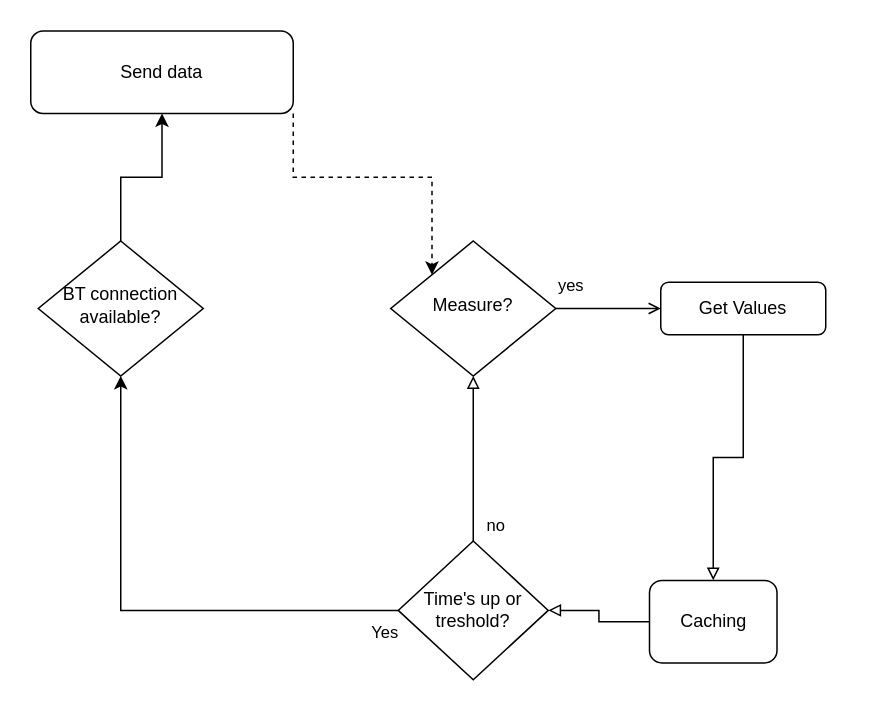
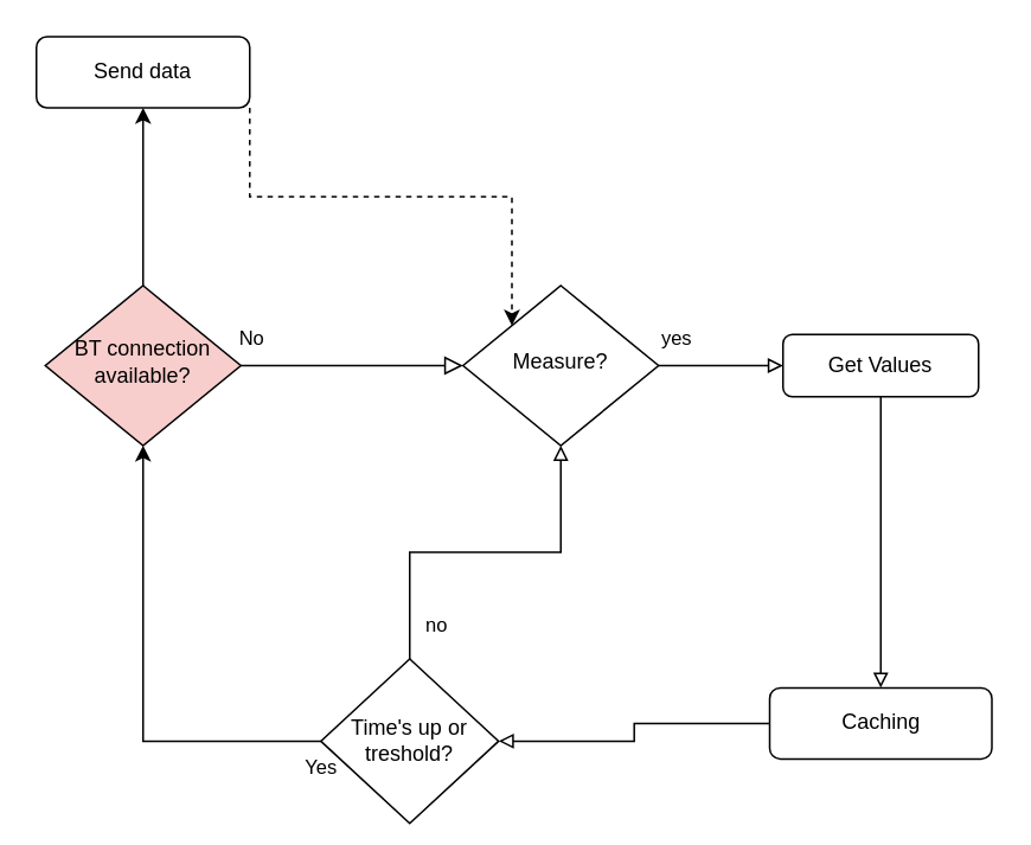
  <mxCell id="0" />
  <mxCell id="1" parent="0" />
+ <mxCell id="2" value="No" style="edgeStyle=orthogonalEdgeStyle;rounded=0;html=1;jettySize=auto;orthogonalLoop=1;fontSize=11;endArrow=block;endFill=0;endSize=8;strokeWidth=1;shadow=0;labelBackgroundColor=none;entryX=0;entryY=0.5;entryDx=0;entryDy=0;" parent="1" source="4" target="6" edge="1"><mxGeometry x="-0.899" y="15" relative="1" as="geometry"><mxPoint as="offset" /><mxPoint x="114" y="205" as="targetPoint" /></mxGeometry></mxCell>
  <mxCell id="3" style="edgeStyle=orthogonalEdgeStyle;rounded=0;orthogonalLoop=1;jettySize=auto;html=1;exitX=0.5;exitY=0;exitDx=0;exitDy=0;entryX=0.5;entryY=1;entryDx=0;entryDy=0;" edge="1" parent="1" source="4" target="10"><mxGeometry relative="1" as="geometry" /></mxCell>
- <mxCell id="4" value="BT connection available?" style="rhombus;whiteSpace=wrap;html=1;shadow=0;fontFamily=Helvetica;fontSize=12;align=center;strokeWidth=1;spacing=6;spacingTop=-4;" parent="1" vertex="1"><mxGeometry x="25" y="160" width="110" height="90" as="geometry" /></mxCell>
- <mxCell id="5" value="&lt;div&gt;yes&lt;/div&gt;" style="edgeStyle=orthogonalEdgeStyle;rounded=0;orthogonalLoop=1;jettySize=auto;html=1;entryX=0;entryY=0.5;entryDx=0;entryDy=0;endArrow=open;endFill=0;" parent="1" source="6" target="8" edge="1"><mxGeometry x="-0.714" y="15" relative="1" as="geometry"><mxPoint as="offset" /></mxGeometry></mxCell>
+ <mxCell id="4" value="BT connection available?" style="rhombus;whiteSpace=wrap;html=1;shadow=0;fontFamily=Helvetica;fontSize=12;align=center;strokeWidth=1;spacing=6;spacingTop=-4;fillColor=#f8cecc;" parent="1" vertex="1"><mxGeometry x="25" y="160" width="110" height="90" as="geometry" /></mxCell>
+ <mxCell id="5" value="&lt;div&gt;yes&lt;/div&gt;" style="edgeStyle=orthogonalEdgeStyle;rounded=0;orthogonalLoop=1;jettySize=auto;html=1;entryX=0;entryY=0.5;entryDx=0;entryDy=0;endArrow=block;endFill=0;" parent="1" source="6" target="8" edge="1"><mxGeometry x="-0.714" y="15" relative="1" as="geometry"><mxPoint as="offset" /></mxGeometry></mxCell>
  <mxCell id="6" value="Measure?" style="rhombus;whiteSpace=wrap;html=1;shadow=0;fontFamily=Helvetica;fontSize=12;align=center;strokeWidth=1;spacing=6;spacingTop=-4;" parent="1" vertex="1"><mxGeometry x="260" y="160" width="110" height="90" as="geometry" /></mxCell>
  <mxCell id="7" style="edgeStyle=orthogonalEdgeStyle;rounded=0;orthogonalLoop=1;jettySize=auto;html=1;endArrow=block;endFill=0;" parent="1" source="8" target="16" edge="1"><mxGeometry relative="1" as="geometry" /></mxCell>
  <mxCell id="8" value="Get Values" style="rounded=1;whiteSpace=wrap;html=1;" parent="1" vertex="1"><mxGeometry x="440" y="187.5" width="110" height="35" as="geometry" /></mxCell>
  <mxCell id="9" style="edgeStyle=orthogonalEdgeStyle;rounded=0;orthogonalLoop=1;jettySize=auto;html=1;exitX=1;exitY=1;exitDx=0;exitDy=0;entryX=0;entryY=0;entryDx=0;entryDy=0;dashed=1;" edge="1" parent="1" source="10" target="6"><mxGeometry relative="1" as="geometry" /></mxCell>
- <mxCell id="10" value="Send data" style="rounded=1;whiteSpace=wrap;html=1;" parent="1" vertex="1"><mxGeometry x="20" y="20" width="175" height="55" as="geometry" /></mxCell>
+ <mxCell id="10" value="Send data" style="rounded=1;whiteSpace=wrap;html=1;" parent="1" vertex="1"><mxGeometry x="20" y="20" width="120" height="40" as="geometry" /></mxCell>
  <mxCell id="11" value="no" style="edgeStyle=orthogonalEdgeStyle;rounded=0;orthogonalLoop=1;jettySize=auto;html=1;entryX=0.5;entryY=1;entryDx=0;entryDy=0;endArrow=block;endFill=0;" parent="1" source="14" target="6" edge="1"><mxGeometry x="-0.818" y="-15" relative="1" as="geometry"><mxPoint as="offset" /></mxGeometry></mxCell>
  <mxCell id="12" style="edgeStyle=orthogonalEdgeStyle;rounded=0;orthogonalLoop=1;jettySize=auto;html=1;exitX=0;exitY=0.5;exitDx=0;exitDy=0;" edge="1" parent="1" source="14" target="4"><mxGeometry relative="1" as="geometry" /></mxCell>
  <mxCell id="13" value="Yes" style="edgeLabel;html=1;align=center;verticalAlign=middle;resizable=0;points=[];" vertex="1" connectable="0" parent="12"><mxGeometry x="-0.754" y="4" relative="1" as="geometry"><mxPoint x="32" y="10" as="offset" /></mxGeometry></mxCell>
- <mxCell id="14" value="Time's up or treshold?" style="rhombus;whiteSpace=wrap;html=1;" parent="1" vertex="1"><mxGeometry x="265" y="360" width="100" height="92.5" as="geometry" /></mxCell>
+ <mxCell id="14" value="Time's up or treshold?" style="rhombus;whiteSpace=wrap;html=1;" parent="1" vertex="1"><mxGeometry x="180" y="370" width="100" height="92.5" as="geometry" /></mxCell>
  <mxCell id="15" style="edgeStyle=orthogonalEdgeStyle;rounded=0;orthogonalLoop=1;jettySize=auto;html=1;entryX=1;entryY=0.5;entryDx=0;entryDy=0;endArrow=block;endFill=0;" parent="1" source="16" target="14" edge="1"><mxGeometry relative="1" as="geometry" /></mxCell>
- <mxCell id="16" value="Caching" style="rounded=1;whiteSpace=wrap;html=1;" parent="1" vertex="1"><mxGeometry x="432.5" y="386.25" width="85" height="55" as="geometry" /></mxCell>
+ <mxCell id="16" value="Caching" style="rounded=1;whiteSpace=wrap;html=1;" parent="1" vertex="1"><mxGeometry x="432.5" y="386.25" width="125" height="40" as="geometry" /></mxCell>
